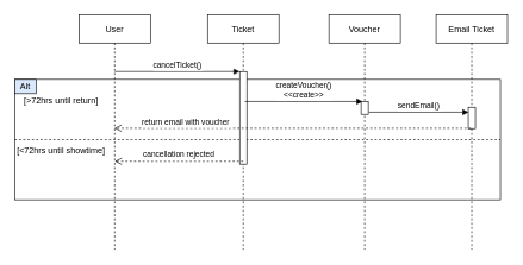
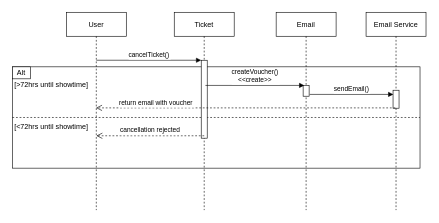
  <mxCell id="0" />
  <mxCell id="1" parent="0" />
  <mxCell id="2" value="" style="rounded=0;whiteSpace=wrap;html=1;" parent="1" vertex="1"><mxGeometry x="20" y="111" width="680" height="169" as="geometry" /></mxCell>
  <mxCell id="3" value="" style="endArrow=none;dashed=1;html=1;rounded=0;exitX=0;exitY=0.5;exitDx=0;exitDy=0;entryX=1;entryY=0.5;entryDx=0;entryDy=0;" parent="1" source="2" target="2" edge="1"><mxGeometry width="50" height="50" relative="1" as="geometry"><mxPoint x="240" y="211" as="sourcePoint" /><mxPoint x="290" y="161" as="targetPoint" /></mxGeometry></mxCell>
- <mxCell id="4" value="[&amp;gt;72hrs until return]" style="text;html=1;strokeColor=none;fillColor=none;align=center;verticalAlign=middle;whiteSpace=wrap;rounded=0;" parent="1" vertex="1"><mxGeometry x="20" y="126" width="130" height="30" as="geometry" /></mxCell>
- <mxCell id="5" value="Alt" style="rounded=0;whiteSpace=wrap;html=1;fillColor=#dae8fc;" parent="1" vertex="1"><mxGeometry x="20" y="111" width="30" height="20" as="geometry" /></mxCell>
+ <mxCell id="4" value="[&amp;gt;72hrs until showtime]" style="text;html=1;strokeColor=none;fillColor=none;align=center;verticalAlign=middle;whiteSpace=wrap;rounded=0;" parent="1" vertex="1"><mxGeometry x="20" y="126" width="130" height="30" as="geometry" /></mxCell>
+ <mxCell id="5" value="Alt" style="rounded=0;whiteSpace=wrap;html=1;" parent="1" vertex="1"><mxGeometry x="20" y="111" width="30" height="20" as="geometry" /></mxCell>
  <mxCell id="6" value="[&amp;lt;72hrs until showtime]" style="text;html=1;strokeColor=none;fillColor=none;align=center;verticalAlign=middle;whiteSpace=wrap;rounded=0;" parent="1" vertex="1"><mxGeometry x="20" y="196" width="130" height="30" as="geometry" /></mxCell>
  <mxCell id="7" value="User" style="shape=umlLifeline;perimeter=lifelinePerimeter;container=1;collapsible=0;recursiveResize=0;rounded=0;shadow=0;strokeWidth=1;" parent="1" vertex="1"><mxGeometry x="110" y="20" width="100" height="330" as="geometry" /></mxCell>
  <mxCell id="8" value="Ticket" style="shape=umlLifeline;perimeter=lifelinePerimeter;container=1;collapsible=0;recursiveResize=0;rounded=0;shadow=0;strokeWidth=1;" parent="1" vertex="1"><mxGeometry x="290" y="20" width="100" height="330" as="geometry" /></mxCell>
  <mxCell id="9" value="" style="points=[];perimeter=orthogonalPerimeter;rounded=0;shadow=0;strokeWidth=1;" parent="8" vertex="1"><mxGeometry x="45" y="80" width="10" height="130" as="geometry" /></mxCell>
  <mxCell id="10" value="cancelTicket()" style="verticalAlign=bottom;endArrow=block;entryX=0;entryY=0;shadow=0;strokeWidth=1;" parent="1" target="9" edge="1"><mxGeometry relative="1" as="geometry"><mxPoint x="160" y="100" as="sourcePoint" /></mxGeometry></mxCell>
- <mxCell id="11" value="Email Ticket" style="shape=umlLifeline;perimeter=lifelinePerimeter;container=1;collapsible=0;recursiveResize=0;rounded=0;shadow=0;strokeWidth=1;" parent="1" vertex="1"><mxGeometry x="610" y="20" width="100" height="330" as="geometry" /></mxCell>
+ <mxCell id="11" value="Email Service" style="shape=umlLifeline;perimeter=lifelinePerimeter;container=1;collapsible=0;recursiveResize=0;rounded=0;shadow=0;strokeWidth=1;" parent="1" vertex="1"><mxGeometry x="610" y="20" width="100" height="330" as="geometry" /></mxCell>
  <mxCell id="12" value="" style="points=[];perimeter=orthogonalPerimeter;rounded=0;shadow=0;strokeWidth=1;" parent="11" vertex="1"><mxGeometry x="45" y="130" width="10" height="30" as="geometry" /></mxCell>
  <mxCell id="13" value="return email with voucher" style="verticalAlign=bottom;endArrow=open;dashed=1;endSize=8;shadow=0;strokeWidth=1;exitX=0.487;exitY=0.459;exitDx=0;exitDy=0;exitPerimeter=0;" parent="1" edge="1"><mxGeometry x="0.597" y="1" relative="1" as="geometry"><mxPoint x="159.5" y="179.47" as="targetPoint" /><mxPoint x="658.7" y="179.47" as="sourcePoint" /><mxPoint as="offset" /></mxGeometry></mxCell>
  <mxCell id="14" value="createVoucher()&#10;&lt;&lt;create&gt;&gt;" style="verticalAlign=bottom;endArrow=block;shadow=0;strokeWidth=1;" parent="1" edge="1"><mxGeometry relative="1" as="geometry"><mxPoint x="342" y="142" as="sourcePoint" /><mxPoint x="507" y="142" as="targetPoint" /></mxGeometry></mxCell>
  <mxCell id="15" value="cancellation rejected" style="verticalAlign=bottom;endArrow=open;dashed=1;endSize=8;shadow=0;strokeWidth=1;" parent="1" edge="1"><mxGeometry relative="1" as="geometry"><mxPoint x="160" y="226" as="targetPoint" /><mxPoint x="340" y="226" as="sourcePoint" /></mxGeometry></mxCell>
- <mxCell id="16" value="Voucher" style="shape=umlLifeline;perimeter=lifelinePerimeter;container=1;collapsible=0;recursiveResize=0;rounded=0;shadow=0;strokeWidth=1;" parent="1" vertex="1"><mxGeometry x="460" y="20" width="100" height="330" as="geometry" /></mxCell>
+ <mxCell id="16" value="Email" style="shape=umlLifeline;perimeter=lifelinePerimeter;container=1;collapsible=0;recursiveResize=0;rounded=0;shadow=0;strokeWidth=1;" parent="1" vertex="1"><mxGeometry x="460" y="20" width="100" height="330" as="geometry" /></mxCell>
  <mxCell id="17" value="" style="points=[];perimeter=orthogonalPerimeter;rounded=0;shadow=0;strokeWidth=1;" parent="16" vertex="1"><mxGeometry x="45" y="122" width="10" height="18" as="geometry" /></mxCell>
  <mxCell id="18" value="sendEmail()" style="verticalAlign=bottom;endArrow=block;shadow=0;strokeWidth=1;" parent="1" edge="1"><mxGeometry relative="1" as="geometry"><mxPoint x="516" y="157" as="sourcePoint" /><mxPoint x="655.5" y="157" as="targetPoint" /></mxGeometry></mxCell>
